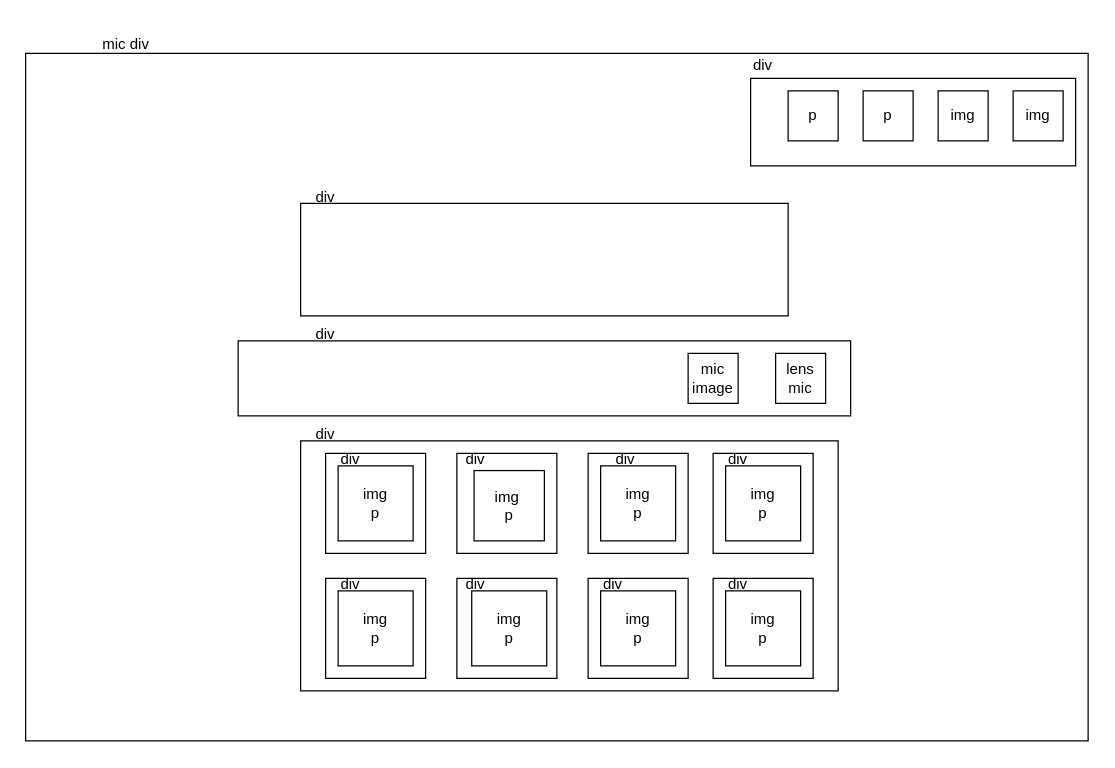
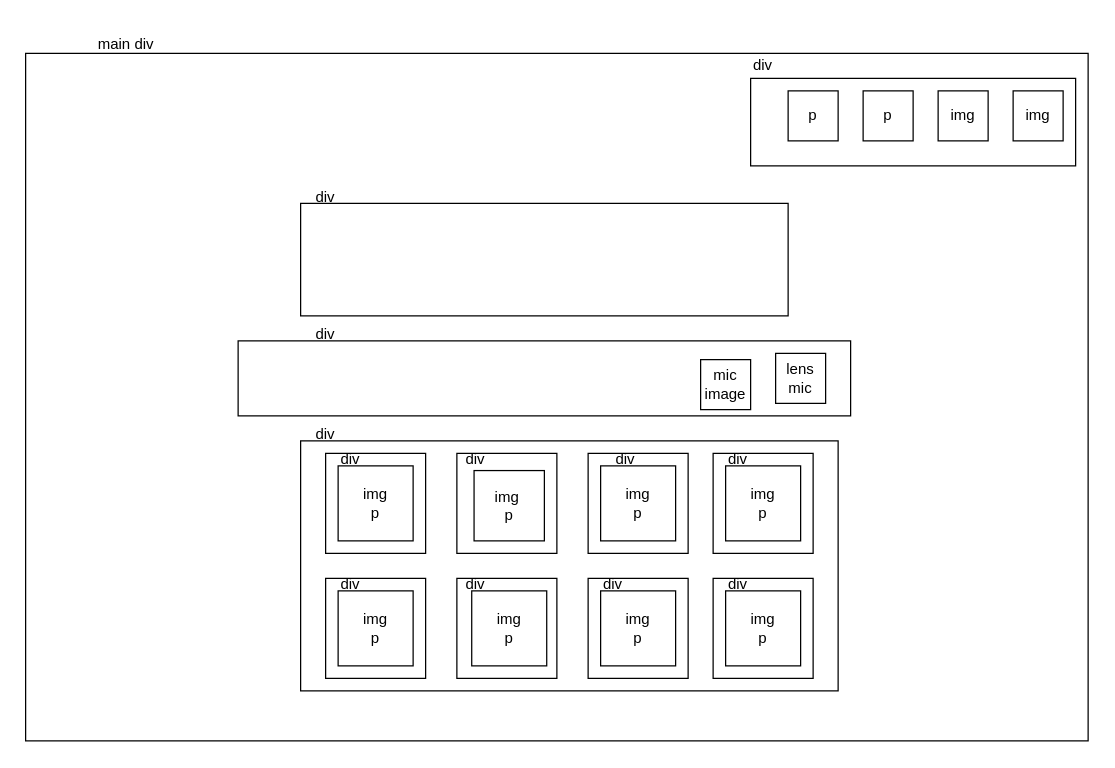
  <mxCell id="0" />
  <mxCell id="1" parent="0" />
  <mxCell id="2" value="" style="rounded=0;whiteSpace=wrap;html=1;" vertex="1" parent="1"><mxGeometry y="42" width="850" height="550" as="geometry" x="20" /></mxCell>
  <mxCell id="3" value="" style="rounded=0;whiteSpace=wrap;html=1;" vertex="1" parent="1"><mxGeometry x="240" y="162" width="390" height="90" as="geometry" /></mxCell>
  <mxCell id="4" value="&lt;p style=&quot;line-height: 120%;&quot;&gt;&lt;br&gt;&lt;/p&gt;" style="rounded=0;whiteSpace=wrap;html=1;" vertex="1" parent="1"><mxGeometry x="600" y="62" width="260" height="70" as="geometry" /></mxCell>
- <mxCell id="5" value="mic div" style="text;html=1;align=center;verticalAlign=middle;resizable=0;points=[];autosize=1;strokeColor=none;fillColor=none;" vertex="1" parent="1"><mxGeometry x="65" y="20" width="70" height="30" as="geometry" /></mxCell>
+ <mxCell id="5" value="main div" style="text;html=1;align=center;verticalAlign=middle;resizable=0;points=[];autosize=1;strokeColor=none;fillColor=none;" vertex="1" parent="1"><mxGeometry x="65" y="20" width="70" height="30" as="geometry" /></mxCell>
  <mxCell id="6" value="p" style="whiteSpace=wrap;html=1;aspect=fixed;" vertex="1" parent="1"><mxGeometry x="630" y="72" width="40" height="40" as="geometry" /></mxCell>
  <mxCell id="7" value="p" style="whiteSpace=wrap;html=1;aspect=fixed;" vertex="1" parent="1"><mxGeometry x="690" y="72" width="40" height="40" as="geometry" /></mxCell>
  <mxCell id="8" value="div" style="text;html=1;strokeColor=none;fillColor=none;align=center;verticalAlign=middle;whiteSpace=wrap;rounded=0;" vertex="1" parent="1"><mxGeometry x="580" y="32" width="60" height="40" as="geometry" /></mxCell>
  <mxCell id="9" value="img" style="whiteSpace=wrap;html=1;aspect=fixed;" vertex="1" parent="1"><mxGeometry x="750" y="72" width="40" height="40" as="geometry" /></mxCell>
  <mxCell id="10" value="img" style="whiteSpace=wrap;html=1;aspect=fixed;" vertex="1" parent="1"><mxGeometry x="810" y="72" width="40" height="40" as="geometry" /></mxCell>
  <mxCell id="11" value="div" style="text;html=1;strokeColor=none;fillColor=none;align=center;verticalAlign=middle;whiteSpace=wrap;rounded=0;" vertex="1" parent="1"><mxGeometry x="230" y="142" width="60" height="30" as="geometry" /></mxCell>
  <mxCell id="12" value="" style="rounded=0;whiteSpace=wrap;html=1;" vertex="1" parent="1"><mxGeometry x="190" y="272" width="490" height="60" as="geometry" /></mxCell>
  <mxCell id="13" value="div" style="text;html=1;strokeColor=none;fillColor=none;align=center;verticalAlign=middle;whiteSpace=wrap;rounded=0;" vertex="1" parent="1"><mxGeometry x="230" y="252" width="60" height="30" as="geometry" /></mxCell>
- <mxCell id="14" value="mic image" style="whiteSpace=wrap;html=1;aspect=fixed;" vertex="1" parent="1"><mxGeometry x="550" y="282" width="40" height="40" as="geometry" /></mxCell>
+ <mxCell id="14" value="mic image" style="whiteSpace=wrap;html=1;aspect=fixed;" vertex="1" parent="1"><mxGeometry x="560" y="287" width="40" height="40" as="geometry" /></mxCell>
  <mxCell id="15" value="lens mic" style="whiteSpace=wrap;html=1;aspect=fixed;" vertex="1" parent="1"><mxGeometry x="620" y="282" width="40" height="40" as="geometry" /></mxCell>
  <mxCell id="16" value="" style="rounded=0;whiteSpace=wrap;html=1;" vertex="1" parent="1"><mxGeometry x="240" y="352" width="430" height="200" as="geometry" /></mxCell>
  <mxCell id="17" value="" style="whiteSpace=wrap;html=1;aspect=fixed;" vertex="1" parent="1"><mxGeometry x="260" y="362" width="80" height="80" as="geometry" /></mxCell>
  <mxCell id="18" value="" style="whiteSpace=wrap;html=1;aspect=fixed;" vertex="1" parent="1"><mxGeometry x="260" y="462" width="80" height="80" as="geometry" /></mxCell>
  <mxCell id="19" value="" style="whiteSpace=wrap;html=1;aspect=fixed;" vertex="1" parent="1"><mxGeometry x="365" y="362" width="80" height="80" as="geometry" /></mxCell>
  <mxCell id="20" value="" style="whiteSpace=wrap;html=1;aspect=fixed;" vertex="1" parent="1"><mxGeometry x="470" y="362" width="80" height="80" as="geometry" /></mxCell>
  <mxCell id="21" value="" style="whiteSpace=wrap;html=1;aspect=fixed;" vertex="1" parent="1"><mxGeometry x="570" y="362" width="80" height="80" as="geometry" /></mxCell>
  <mxCell id="22" value="" style="whiteSpace=wrap;html=1;aspect=fixed;" vertex="1" parent="1"><mxGeometry x="365" y="462" width="80" height="80" as="geometry" /></mxCell>
  <mxCell id="23" value="" style="whiteSpace=wrap;html=1;aspect=fixed;" vertex="1" parent="1"><mxGeometry x="470" y="462" width="80" height="80" as="geometry" /></mxCell>
  <mxCell id="24" value="" style="whiteSpace=wrap;html=1;aspect=fixed;" vertex="1" parent="1"><mxGeometry x="570" y="462" width="80" height="80" as="geometry" /></mxCell>
  <mxCell id="25" value="div" style="text;html=1;strokeColor=none;fillColor=none;align=center;verticalAlign=middle;whiteSpace=wrap;rounded=0;" vertex="1" parent="1"><mxGeometry x="230" y="332" width="60" height="30" as="geometry" /></mxCell>
  <mxCell id="26" value="img&lt;br&gt;p" style="whiteSpace=wrap;html=1;aspect=fixed;" vertex="1" parent="1"><mxGeometry x="270" y="372" width="60" height="60" as="geometry" /></mxCell>
  <mxCell id="27" value="div" style="text;html=1;strokeColor=none;fillColor=none;align=center;verticalAlign=middle;whiteSpace=wrap;rounded=0;" vertex="1" parent="1"><mxGeometry x="250" y="352" width="60" height="30" as="geometry" /></mxCell>
  <mxCell id="28" value="img&amp;nbsp;&lt;br&gt;p" style="whiteSpace=wrap;html=1;aspect=fixed;" vertex="1" parent="1"><mxGeometry x="378.75" y="375.75" width="56.25" height="56.25" as="geometry" /></mxCell>
  <mxCell id="29" value="div" style="text;html=1;strokeColor=none;fillColor=none;align=center;verticalAlign=middle;whiteSpace=wrap;rounded=0;" vertex="1" parent="1"><mxGeometry x="350" y="352" width="60" height="30" as="geometry" /></mxCell>
  <mxCell id="30" value="img&lt;br&gt;p" style="whiteSpace=wrap;html=1;aspect=fixed;" vertex="1" parent="1"><mxGeometry x="480" y="372" width="60" height="60" as="geometry" /></mxCell>
  <mxCell id="31" value="img&lt;br&gt;p" style="whiteSpace=wrap;html=1;aspect=fixed;" vertex="1" parent="1"><mxGeometry x="580" y="372" width="60" height="60" as="geometry" /></mxCell>
  <mxCell id="32" value="img&lt;br&gt;p" style="whiteSpace=wrap;html=1;aspect=fixed;" vertex="1" parent="1"><mxGeometry x="270" y="472" width="60" height="60" as="geometry" /></mxCell>
  <mxCell id="33" value="img&lt;br&gt;p" style="whiteSpace=wrap;html=1;aspect=fixed;" vertex="1" parent="1"><mxGeometry x="376.88" y="472" width="60" height="60" as="geometry" /></mxCell>
  <mxCell id="34" value="img&lt;br&gt;p" style="whiteSpace=wrap;html=1;aspect=fixed;" vertex="1" parent="1"><mxGeometry x="480" y="472" width="60" height="60" as="geometry" /></mxCell>
  <mxCell id="35" value="img&lt;br&gt;p" style="whiteSpace=wrap;html=1;aspect=fixed;" vertex="1" parent="1"><mxGeometry x="580" y="472" width="60" height="60" as="geometry" /></mxCell>
  <mxCell id="36" value="div" style="text;html=1;strokeColor=none;fillColor=none;align=center;verticalAlign=middle;whiteSpace=wrap;rounded=0;" vertex="1" parent="1"><mxGeometry x="470" y="352" width="60" height="30" as="geometry" /></mxCell>
  <mxCell id="37" value="div" style="text;html=1;strokeColor=none;fillColor=none;align=center;verticalAlign=middle;whiteSpace=wrap;rounded=0;" vertex="1" parent="1"><mxGeometry x="560" y="352" width="60" height="30" as="geometry" /></mxCell>
  <mxCell id="38" value="div" style="text;html=1;strokeColor=none;fillColor=none;align=center;verticalAlign=middle;whiteSpace=wrap;rounded=0;" vertex="1" parent="1"><mxGeometry x="250" y="452" width="60" height="30" as="geometry" /></mxCell>
  <mxCell id="39" value="div" style="text;html=1;strokeColor=none;fillColor=none;align=center;verticalAlign=middle;whiteSpace=wrap;rounded=0;" vertex="1" parent="1"><mxGeometry x="350" y="452" width="60" height="30" as="geometry" /></mxCell>
  <mxCell id="40" value="div" style="text;html=1;strokeColor=none;fillColor=none;align=center;verticalAlign=middle;whiteSpace=wrap;rounded=0;" vertex="1" parent="1"><mxGeometry x="460" y="452" width="60" height="30" as="geometry" /></mxCell>
  <mxCell id="41" value="div" style="text;html=1;strokeColor=none;fillColor=none;align=center;verticalAlign=middle;whiteSpace=wrap;rounded=0;" vertex="1" parent="1"><mxGeometry x="560" y="452" width="60" height="30" as="geometry" /></mxCell>
